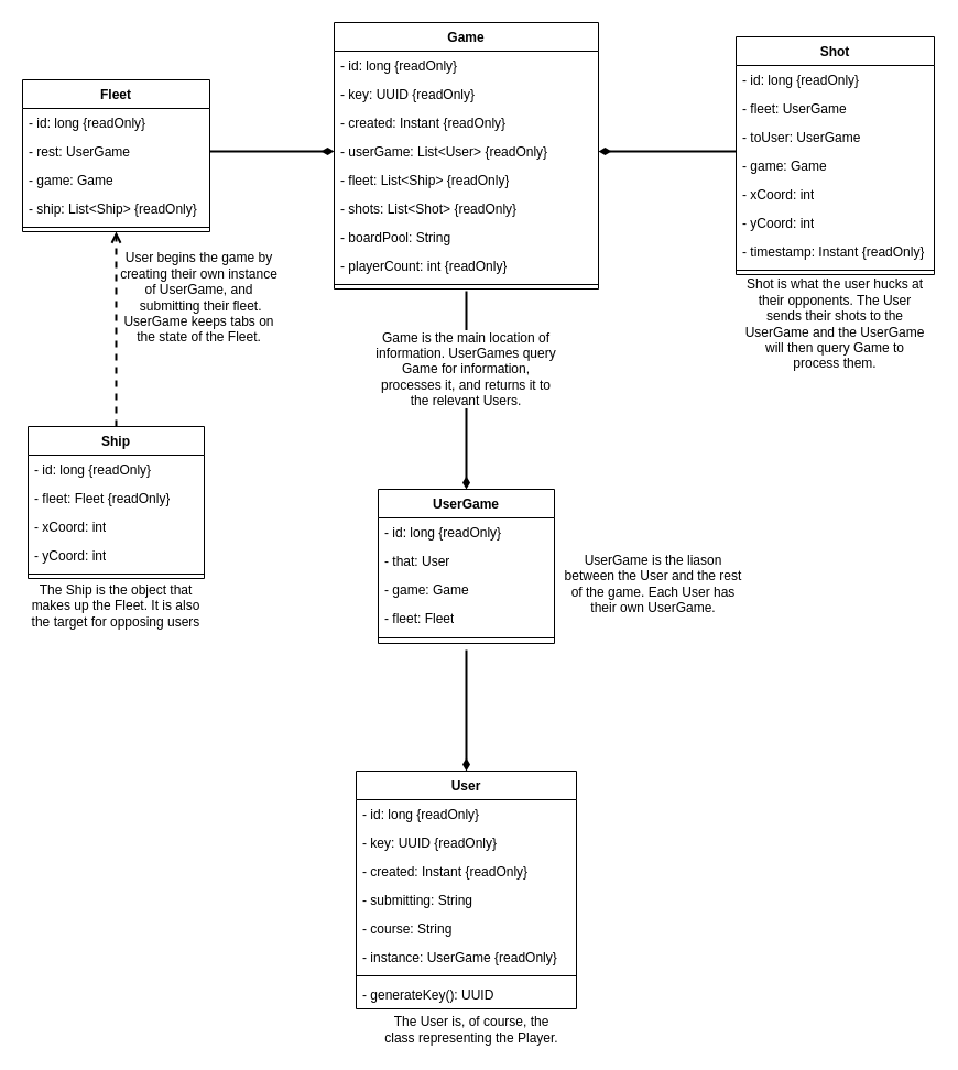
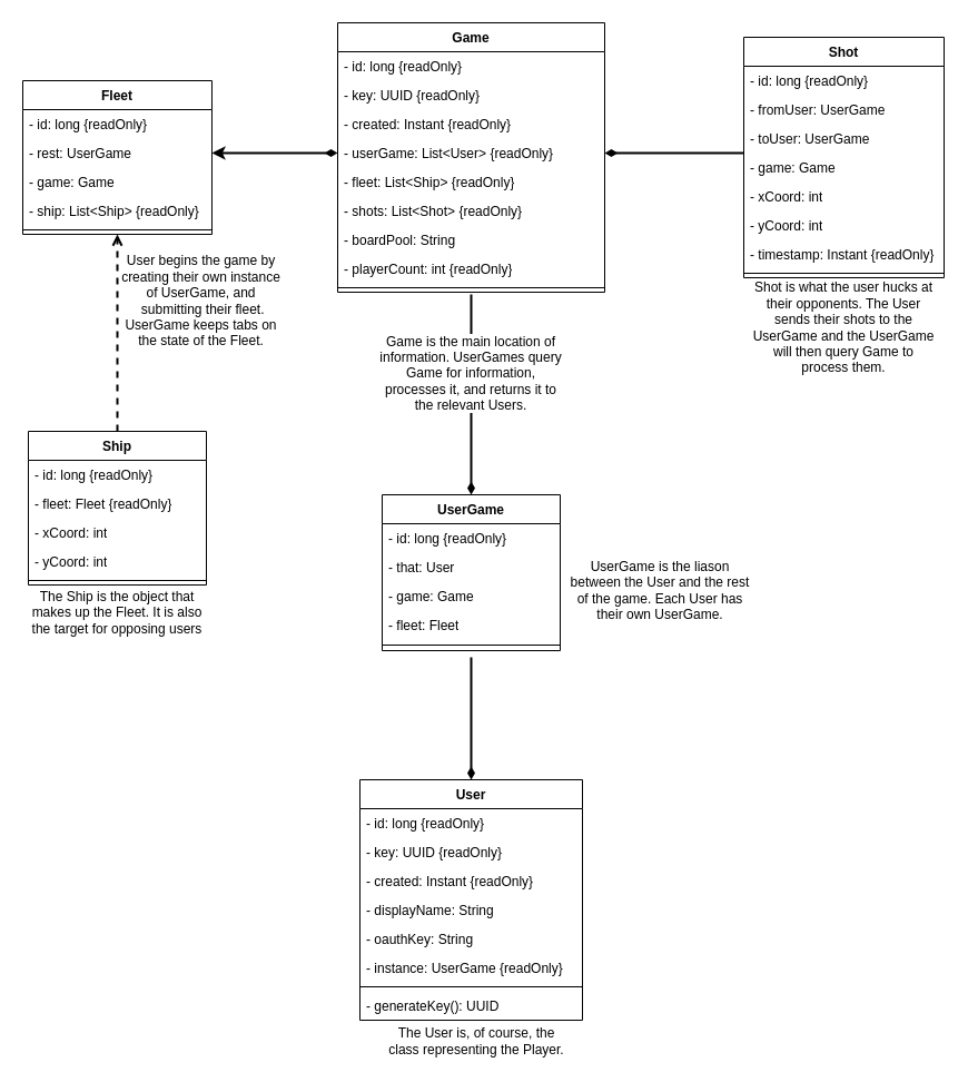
  <mxCell id="0" />
  <mxCell id="1" parent="0" />
  <mxCell id="2" value="Game" style="swimlane;fontStyle=1;align=center;verticalAlign=top;childLayout=stackLayout;horizontal=1;startSize=26;horizontalStack=0;resizeParent=1;resizeParentMax=0;resizeLast=0;collapsible=1;marginBottom=0;whiteSpace=wrap;html=1;" parent="1" vertex="1"><mxGeometry x="303" y="20" width="240" height="242" as="geometry" /></mxCell>
  <mxCell id="3" value="- id: long {readOnly}" style="text;strokeColor=none;fillColor=none;align=left;verticalAlign=top;spacingLeft=4;spacingRight=4;overflow=hidden;rotatable=0;points=[[0,0.5],[1,0.5]];portConstraint=eastwest;whiteSpace=wrap;html=1;" parent="2" vertex="1"><mxGeometry y="26" width="240" height="26" as="geometry" /></mxCell>
  <mxCell id="4" value="- key: UUID {readOnly}" style="text;strokeColor=none;fillColor=none;align=left;verticalAlign=top;spacingLeft=4;spacingRight=4;overflow=hidden;rotatable=0;points=[[0,0.5],[1,0.5]];portConstraint=eastwest;whiteSpace=wrap;html=1;" parent="2" vertex="1"><mxGeometry y="52" width="240" height="26" as="geometry" /></mxCell>
  <mxCell id="5" value="- created: Instant {readOnly}" style="text;strokeColor=none;fillColor=none;align=left;verticalAlign=top;spacingLeft=4;spacingRight=4;overflow=hidden;rotatable=0;points=[[0,0.5],[1,0.5]];portConstraint=eastwest;whiteSpace=wrap;html=1;" parent="2" vertex="1"><mxGeometry y="78" width="240" height="26" as="geometry" /></mxCell>
  <mxCell id="6" value="- userGame: List&amp;lt;User&amp;gt; {readOnly}" style="text;strokeColor=none;fillColor=none;align=left;verticalAlign=top;spacingLeft=4;spacingRight=4;overflow=hidden;rotatable=0;points=[[0,0.5],[1,0.5]];portConstraint=eastwest;whiteSpace=wrap;html=1;" parent="2" vertex="1"><mxGeometry y="104" width="240" height="26" as="geometry" /></mxCell>
  <mxCell id="7" value="- fleet: List&amp;lt;Ship&amp;gt; {readOnly}" style="text;strokeColor=none;fillColor=none;align=left;verticalAlign=top;spacingLeft=4;spacingRight=4;overflow=hidden;rotatable=0;points=[[0,0.5],[1,0.5]];portConstraint=eastwest;whiteSpace=wrap;html=1;" parent="2" vertex="1"><mxGeometry y="130" width="240" height="26" as="geometry" /></mxCell>
  <mxCell id="8" value="- shots: List&amp;lt;Shot&amp;gt; {readOnly}" style="text;strokeColor=none;fillColor=none;align=left;verticalAlign=top;spacingLeft=4;spacingRight=4;overflow=hidden;rotatable=0;points=[[0,0.5],[1,0.5]];portConstraint=eastwest;whiteSpace=wrap;html=1;" parent="2" vertex="1"><mxGeometry y="156" width="240" height="26" as="geometry" /></mxCell>
  <mxCell id="9" value="- boardPool: String&amp;nbsp;" style="text;strokeColor=none;fillColor=none;align=left;verticalAlign=top;spacingLeft=4;spacingRight=4;overflow=hidden;rotatable=0;points=[[0,0.5],[1,0.5]];portConstraint=eastwest;whiteSpace=wrap;html=1;" parent="2" vertex="1"><mxGeometry y="182" width="240" height="26" as="geometry" /></mxCell>
  <mxCell id="10" value="- playerCount: int {readOnly}" style="text;strokeColor=none;fillColor=none;align=left;verticalAlign=top;spacingLeft=4;spacingRight=4;overflow=hidden;rotatable=0;points=[[0,0.5],[1,0.5]];portConstraint=eastwest;whiteSpace=wrap;html=1;" parent="2" vertex="1"><mxGeometry y="208" width="240" height="26" as="geometry" /></mxCell>
  <mxCell id="11" value="" style="line;strokeWidth=1;fillColor=none;align=left;verticalAlign=middle;spacingTop=-1;spacingLeft=3;spacingRight=3;rotatable=0;labelPosition=right;points=[];portConstraint=eastwest;strokeColor=inherit;" parent="2" vertex="1"><mxGeometry y="234" width="240" height="8" as="geometry" /></mxCell>
  <mxCell id="12" value="Shot" style="swimlane;fontStyle=1;align=center;verticalAlign=top;childLayout=stackLayout;horizontal=1;startSize=26;horizontalStack=0;resizeParent=1;resizeParentMax=0;resizeLast=0;collapsible=1;marginBottom=0;whiteSpace=wrap;html=1;" parent="1" vertex="1"><mxGeometry x="668" y="33" width="180" height="216" as="geometry" /></mxCell>
  <mxCell id="13" value="- id: long {readOnly}" style="text;strokeColor=none;fillColor=none;align=left;verticalAlign=top;spacingLeft=4;spacingRight=4;overflow=hidden;rotatable=0;points=[[0,0.5],[1,0.5]];portConstraint=eastwest;whiteSpace=wrap;html=1;" parent="12" vertex="1"><mxGeometry y="26" width="180" height="26" as="geometry" /></mxCell>
- <mxCell id="14" value="- fleet: UserGame" style="text;strokeColor=none;fillColor=none;align=left;verticalAlign=top;spacingLeft=4;spacingRight=4;overflow=hidden;rotatable=0;points=[[0,0.5],[1,0.5]];portConstraint=eastwest;whiteSpace=wrap;html=1;" parent="12" vertex="1"><mxGeometry y="52" width="180" height="26" as="geometry" /></mxCell>
+ <mxCell id="14" value="- fromUser: UserGame" style="text;strokeColor=none;fillColor=none;align=left;verticalAlign=top;spacingLeft=4;spacingRight=4;overflow=hidden;rotatable=0;points=[[0,0.5],[1,0.5]];portConstraint=eastwest;whiteSpace=wrap;html=1;" parent="12" vertex="1"><mxGeometry y="52" width="180" height="26" as="geometry" /></mxCell>
  <mxCell id="15" value="- toUser: UserGame" style="text;strokeColor=none;fillColor=none;align=left;verticalAlign=top;spacingLeft=4;spacingRight=4;overflow=hidden;rotatable=0;points=[[0,0.5],[1,0.5]];portConstraint=eastwest;whiteSpace=wrap;html=1;" parent="12" vertex="1"><mxGeometry y="78" width="180" height="26" as="geometry" /></mxCell>
  <mxCell id="16" value="- game: Game" style="text;strokeColor=none;fillColor=none;align=left;verticalAlign=top;spacingLeft=4;spacingRight=4;overflow=hidden;rotatable=0;points=[[0,0.5],[1,0.5]];portConstraint=eastwest;whiteSpace=wrap;html=1;" parent="12" vertex="1"><mxGeometry y="104" width="180" height="26" as="geometry" /></mxCell>
  <mxCell id="17" value="- xCoord: int" style="text;strokeColor=none;fillColor=none;align=left;verticalAlign=top;spacingLeft=4;spacingRight=4;overflow=hidden;rotatable=0;points=[[0,0.5],[1,0.5]];portConstraint=eastwest;whiteSpace=wrap;html=1;" parent="12" vertex="1"><mxGeometry y="130" width="180" height="26" as="geometry" /></mxCell>
  <mxCell id="18" value="- yCoord: int" style="text;strokeColor=none;fillColor=none;align=left;verticalAlign=top;spacingLeft=4;spacingRight=4;overflow=hidden;rotatable=0;points=[[0,0.5],[1,0.5]];portConstraint=eastwest;whiteSpace=wrap;html=1;" parent="12" vertex="1"><mxGeometry y="156" width="180" height="26" as="geometry" /></mxCell>
  <mxCell id="19" value="- timestamp: Instant {readOnly}" style="text;strokeColor=none;fillColor=none;align=left;verticalAlign=top;spacingLeft=4;spacingRight=4;overflow=hidden;rotatable=0;points=[[0,0.5],[1,0.5]];portConstraint=eastwest;whiteSpace=wrap;html=1;" parent="12" vertex="1"><mxGeometry y="182" width="180" height="26" as="geometry" /></mxCell>
  <mxCell id="20" value="" style="line;strokeWidth=1;fillColor=none;align=left;verticalAlign=middle;spacingTop=-1;spacingLeft=3;spacingRight=3;rotatable=0;labelPosition=right;points=[];portConstraint=eastwest;strokeColor=inherit;" parent="12" vertex="1"><mxGeometry y="208" width="180" height="8" as="geometry" /></mxCell>
  <mxCell id="21" value="Ship" style="swimlane;fontStyle=1;align=center;verticalAlign=top;childLayout=stackLayout;horizontal=1;startSize=26;horizontalStack=0;resizeParent=1;resizeParentMax=0;resizeLast=0;collapsible=1;marginBottom=0;whiteSpace=wrap;html=1;" parent="1" vertex="1"><mxGeometry x="25" y="387" width="160" height="138" as="geometry" /></mxCell>
  <mxCell id="22" value="&lt;div&gt;- id: long {readOnly}&lt;/div&gt;" style="text;strokeColor=none;fillColor=none;align=left;verticalAlign=top;spacingLeft=4;spacingRight=4;overflow=hidden;rotatable=0;points=[[0,0.5],[1,0.5]];portConstraint=eastwest;whiteSpace=wrap;html=1;" parent="21" vertex="1"><mxGeometry y="26" width="160" height="26" as="geometry" /></mxCell>
  <mxCell id="23" value="- fleet: Fleet {readOnly}" style="text;strokeColor=none;fillColor=none;align=left;verticalAlign=top;spacingLeft=4;spacingRight=4;overflow=hidden;rotatable=0;points=[[0,0.5],[1,0.5]];portConstraint=eastwest;whiteSpace=wrap;html=1;" parent="21" vertex="1"><mxGeometry y="52" width="160" height="26" as="geometry" /></mxCell>
  <mxCell id="24" value="- xCoord: int" style="text;strokeColor=none;fillColor=none;align=left;verticalAlign=top;spacingLeft=4;spacingRight=4;overflow=hidden;rotatable=0;points=[[0,0.5],[1,0.5]];portConstraint=eastwest;whiteSpace=wrap;html=1;" parent="21" vertex="1"><mxGeometry y="78" width="160" height="26" as="geometry" /></mxCell>
  <mxCell id="25" value="- yCoord: int" style="text;strokeColor=none;fillColor=none;align=left;verticalAlign=top;spacingLeft=4;spacingRight=4;overflow=hidden;rotatable=0;points=[[0,0.5],[1,0.5]];portConstraint=eastwest;whiteSpace=wrap;html=1;" parent="21" vertex="1"><mxGeometry y="104" width="160" height="26" as="geometry" /></mxCell>
  <mxCell id="26" value="" style="line;strokeWidth=1;fillColor=none;align=left;verticalAlign=middle;spacingTop=-1;spacingLeft=3;spacingRight=3;rotatable=0;labelPosition=right;points=[];portConstraint=eastwest;strokeColor=inherit;" parent="21" vertex="1"><mxGeometry y="130" width="160" height="8" as="geometry" /></mxCell>
  <mxCell id="27" value="UserGame" style="swimlane;fontStyle=1;align=center;verticalAlign=top;childLayout=stackLayout;horizontal=1;startSize=26;horizontalStack=0;resizeParent=1;resizeParentMax=0;resizeLast=0;collapsible=1;marginBottom=0;whiteSpace=wrap;html=1;" parent="1" vertex="1"><mxGeometry x="343" y="444" width="160" height="140" as="geometry" /></mxCell>
  <mxCell id="28" value="- id: long {readOnly}" style="text;strokeColor=none;fillColor=none;align=left;verticalAlign=top;spacingLeft=4;spacingRight=4;overflow=hidden;rotatable=0;points=[[0,0.5],[1,0.5]];portConstraint=eastwest;whiteSpace=wrap;html=1;" parent="27" vertex="1"><mxGeometry y="26" width="160" height="26" as="geometry" /></mxCell>
  <mxCell id="29" value="- that: User" style="text;strokeColor=none;fillColor=none;align=left;verticalAlign=top;spacingLeft=4;spacingRight=4;overflow=hidden;rotatable=0;points=[[0,0.5],[1,0.5]];portConstraint=eastwest;whiteSpace=wrap;html=1;" parent="27" vertex="1"><mxGeometry y="52" width="160" height="26" as="geometry" /></mxCell>
  <mxCell id="30" value="- game: Game" style="text;strokeColor=none;fillColor=none;align=left;verticalAlign=top;spacingLeft=4;spacingRight=4;overflow=hidden;rotatable=0;points=[[0,0.5],[1,0.5]];portConstraint=eastwest;whiteSpace=wrap;html=1;" parent="27" vertex="1"><mxGeometry y="78" width="160" height="26" as="geometry" /></mxCell>
  <mxCell id="31" value="- fleet: Fleet" style="text;strokeColor=none;fillColor=none;align=left;verticalAlign=top;spacingLeft=4;spacingRight=4;overflow=hidden;rotatable=0;points=[[0,0.5],[1,0.5]];portConstraint=eastwest;whiteSpace=wrap;html=1;" parent="27" vertex="1"><mxGeometry y="104" width="160" height="26" as="geometry" /></mxCell>
  <mxCell id="32" value="" style="line;strokeWidth=1;fillColor=none;align=left;verticalAlign=middle;spacingTop=-1;spacingLeft=3;spacingRight=3;rotatable=0;labelPosition=right;points=[];portConstraint=eastwest;strokeColor=inherit;" parent="27" vertex="1"><mxGeometry y="130" width="160" height="10" as="geometry" /></mxCell>
  <mxCell id="33" value="Fleet" style="swimlane;fontStyle=1;align=center;verticalAlign=top;childLayout=stackLayout;horizontal=1;startSize=26;horizontalStack=0;resizeParent=1;resizeParentMax=0;resizeLast=0;collapsible=1;marginBottom=0;whiteSpace=wrap;html=1;" parent="1" vertex="1"><mxGeometry x="20" y="72" width="170" height="138" as="geometry" /></mxCell>
  <mxCell id="34" value="- id: long {readOnly}" style="text;strokeColor=none;fillColor=none;align=left;verticalAlign=top;spacingLeft=4;spacingRight=4;overflow=hidden;rotatable=0;points=[[0,0.5],[1,0.5]];portConstraint=eastwest;whiteSpace=wrap;html=1;" parent="33" vertex="1"><mxGeometry y="26" width="170" height="26" as="geometry" /></mxCell>
  <mxCell id="35" value="- rest: UserGame" style="text;strokeColor=none;fillColor=none;align=left;verticalAlign=top;spacingLeft=4;spacingRight=4;overflow=hidden;rotatable=0;points=[[0,0.5],[1,0.5]];portConstraint=eastwest;whiteSpace=wrap;html=1;" parent="33" vertex="1"><mxGeometry y="52" width="170" height="26" as="geometry" /></mxCell>
  <mxCell id="36" value="- game: Game" style="text;strokeColor=none;fillColor=none;align=left;verticalAlign=top;spacingLeft=4;spacingRight=4;overflow=hidden;rotatable=0;points=[[0,0.5],[1,0.5]];portConstraint=eastwest;whiteSpace=wrap;html=1;" parent="33" vertex="1"><mxGeometry y="78" width="170" height="26" as="geometry" /></mxCell>
  <mxCell id="37" value="- ship: List&amp;lt;Ship&amp;gt; {readOnly}" style="text;strokeColor=none;fillColor=none;align=left;verticalAlign=top;spacingLeft=4;spacingRight=4;overflow=hidden;rotatable=0;points=[[0,0.5],[1,0.5]];portConstraint=eastwest;whiteSpace=wrap;html=1;" parent="33" vertex="1"><mxGeometry y="104" width="170" height="26" as="geometry" /></mxCell>
  <mxCell id="38" value="" style="line;strokeWidth=1;fillColor=none;align=left;verticalAlign=middle;spacingTop=-1;spacingLeft=3;spacingRight=3;rotatable=0;labelPosition=right;points=[];portConstraint=eastwest;strokeColor=inherit;" parent="33" vertex="1"><mxGeometry y="130" width="170" height="8" as="geometry" /></mxCell>
  <mxCell id="39" value="User" style="swimlane;fontStyle=1;align=center;verticalAlign=top;childLayout=stackLayout;horizontal=1;startSize=26;horizontalStack=0;resizeParent=1;resizeParentMax=0;resizeLast=0;collapsible=1;marginBottom=0;whiteSpace=wrap;html=1;" parent="1" vertex="1"><mxGeometry x="323" y="700" width="200" height="216" as="geometry" /></mxCell>
  <mxCell id="40" value="- id: long {readOnly}" style="text;strokeColor=none;fillColor=none;align=left;verticalAlign=top;spacingLeft=4;spacingRight=4;overflow=hidden;rotatable=0;points=[[0,0.5],[1,0.5]];portConstraint=eastwest;whiteSpace=wrap;html=1;" parent="39" vertex="1"><mxGeometry y="26" width="200" height="26" as="geometry" /></mxCell>
  <mxCell id="41" value="- key: UUID {readOnly}" style="text;strokeColor=none;fillColor=none;align=left;verticalAlign=top;spacingLeft=4;spacingRight=4;overflow=hidden;rotatable=0;points=[[0,0.5],[1,0.5]];portConstraint=eastwest;whiteSpace=wrap;html=1;" parent="39" vertex="1"><mxGeometry y="52" width="200" height="26" as="geometry" /></mxCell>
  <mxCell id="42" value="- created: Instant {readOnly}" style="text;strokeColor=none;fillColor=none;align=left;verticalAlign=top;spacingLeft=4;spacingRight=4;overflow=hidden;rotatable=0;points=[[0,0.5],[1,0.5]];portConstraint=eastwest;whiteSpace=wrap;html=1;" parent="39" vertex="1"><mxGeometry y="78" width="200" height="26" as="geometry" /></mxCell>
- <mxCell id="43" value="- submitting: String" style="text;strokeColor=none;fillColor=none;align=left;verticalAlign=top;spacingLeft=4;spacingRight=4;overflow=hidden;rotatable=0;points=[[0,0.5],[1,0.5]];portConstraint=eastwest;whiteSpace=wrap;html=1;" parent="39" vertex="1"><mxGeometry y="104" width="200" height="26" as="geometry" /></mxCell>
- <mxCell id="44" value="- course: String&amp;nbsp;" style="text;strokeColor=none;fillColor=none;align=left;verticalAlign=top;spacingLeft=4;spacingRight=4;overflow=hidden;rotatable=0;points=[[0,0.5],[1,0.5]];portConstraint=eastwest;whiteSpace=wrap;html=1;" parent="39" vertex="1"><mxGeometry y="130" width="200" height="26" as="geometry" /></mxCell>
+ <mxCell id="43" value="- displayName: String" style="text;strokeColor=none;fillColor=none;align=left;verticalAlign=top;spacingLeft=4;spacingRight=4;overflow=hidden;rotatable=0;points=[[0,0.5],[1,0.5]];portConstraint=eastwest;whiteSpace=wrap;html=1;" parent="39" vertex="1"><mxGeometry y="104" width="200" height="26" as="geometry" /></mxCell>
+ <mxCell id="44" value="- oauthKey: String&amp;nbsp;" style="text;strokeColor=none;fillColor=none;align=left;verticalAlign=top;spacingLeft=4;spacingRight=4;overflow=hidden;rotatable=0;points=[[0,0.5],[1,0.5]];portConstraint=eastwest;whiteSpace=wrap;html=1;" parent="39" vertex="1"><mxGeometry y="130" width="200" height="26" as="geometry" /></mxCell>
  <mxCell id="45" value="- instance: UserGame {readOnly}" style="text;strokeColor=none;fillColor=none;align=left;verticalAlign=top;spacingLeft=4;spacingRight=4;overflow=hidden;rotatable=0;points=[[0,0.5],[1,0.5]];portConstraint=eastwest;whiteSpace=wrap;html=1;" parent="39" vertex="1"><mxGeometry y="156" width="200" height="26" as="geometry" /></mxCell>
  <mxCell id="46" value="" style="line;strokeWidth=1;fillColor=none;align=left;verticalAlign=middle;spacingTop=-1;spacingLeft=3;spacingRight=3;rotatable=0;labelPosition=right;points=[];portConstraint=eastwest;strokeColor=inherit;" parent="39" vertex="1"><mxGeometry y="182" width="200" height="8" as="geometry" /></mxCell>
  <mxCell id="47" value="- generateKey(): UUID" style="text;strokeColor=none;fillColor=none;align=left;verticalAlign=top;spacingLeft=4;spacingRight=4;overflow=hidden;rotatable=0;points=[[0,0.5],[1,0.5]];portConstraint=eastwest;whiteSpace=wrap;html=1;" parent="39" vertex="1"><mxGeometry y="190" width="200" height="26" as="geometry" /></mxCell>
  <mxCell id="48" value="" style="endArrow=none;endSize=6;html=1;rounded=0;startArrow=diamondThin;startFill=1;endFill=0;targetPerimeterSpacing=6;sourcePerimeterSpacing=6;strokeWidth=2;exitX=0.5;exitY=0;exitDx=0;exitDy=0;" parent="1" source="39" edge="1"><mxGeometry x="-0.0" width="160" relative="1" as="geometry"><mxPoint x="468" y="680" as="sourcePoint" /><mxPoint x="423" y="590" as="targetPoint" /><mxPoint as="offset" /></mxGeometry></mxCell>
  <mxCell id="49" value="" style="endArrow=none;html=1;rounded=0;exitX=1;exitY=0.5;exitDx=0;exitDy=0;strokeWidth=2;startArrow=diamondThin;startFill=1;" parent="1" source="6" edge="1"><mxGeometry width="50" height="50" relative="1" as="geometry"><mxPoint x="398" y="160" as="sourcePoint" /><mxPoint x="668" y="137" as="targetPoint" /></mxGeometry></mxCell>
- <mxCell id="50" value="" style="endArrow=none;html=1;rounded=0;entryX=1;entryY=0.5;entryDx=0;entryDy=0;strokeWidth=2;startArrow=diamondThin;startFill=1;exitX=0;exitY=0.5;exitDx=0;exitDy=0;" parent="1" source="6" target="35" edge="1"><mxGeometry width="50" height="50" relative="1" as="geometry"><mxPoint x="298" y="110" as="sourcePoint" /><mxPoint x="288" y="208" as="targetPoint" /></mxGeometry></mxCell>
+ <mxCell id="50" value="" style="endArrow=classic;html=1;rounded=0;entryX=1;entryY=0.5;entryDx=0;entryDy=0;strokeWidth=2;startArrow=diamondThin;startFill=1;exitX=0;exitY=0.5;exitDx=0;exitDy=0;" parent="1" source="6" target="35" edge="1"><mxGeometry width="50" height="50" relative="1" as="geometry"><mxPoint x="298" y="110" as="sourcePoint" /><mxPoint x="288" y="208" as="targetPoint" /></mxGeometry></mxCell>
  <mxCell id="51" value="" style="endArrow=open;html=1;rounded=0;exitX=0.5;exitY=0;exitDx=0;exitDy=0;dashed=1;endFill=0;strokeWidth=2;" parent="1" source="21" edge="1"><mxGeometry width="50" height="50" relative="1" as="geometry"><mxPoint x="135" y="310" as="sourcePoint" /><mxPoint x="105" y="210" as="targetPoint" /></mxGeometry></mxCell>
  <mxCell id="52" value="" style="endArrow=none;html=1;rounded=0;exitX=0.5;exitY=0;exitDx=0;exitDy=0;entryX=0.5;entryY=1.25;entryDx=0;entryDy=0;entryPerimeter=0;startArrow=diamondThin;startFill=1;endFill=0;strokeWidth=2;targetPerimeterSpacing=12;sourcePerimeterSpacing=12;" parent="1" source="27" target="11" edge="1"><mxGeometry width="50" height="50" relative="1" as="geometry"><mxPoint x="418" y="380" as="sourcePoint" /><mxPoint x="423" y="300" as="targetPoint" /></mxGeometry></mxCell>
  <mxCell id="53" value="UserGame is the liason between the User and the rest of the game. Each User has their own UserGame." style="text;html=1;align=center;verticalAlign=middle;whiteSpace=wrap;rounded=0;" parent="1" vertex="1"><mxGeometry x="508" y="495" width="170" height="70" as="geometry" /></mxCell>
  <mxCell id="54" value="Shot is what the user hucks at their opponents. The User sends their shots to the UserGame and the UserGame will then query Game to process them." style="text;html=1;align=center;verticalAlign=middle;whiteSpace=wrap;rounded=0;" parent="1" vertex="1"><mxGeometry x="673" y="249" width="170" height="90" as="geometry" /></mxCell>
  <mxCell id="55" value="Game is the main location of information. UserGames query Game for information, processes it, and returns it to the relevant Users." style="text;html=1;align=center;verticalAlign=middle;whiteSpace=wrap;rounded=0;labelBorderColor=none;labelBackgroundColor=default;" parent="1" vertex="1"><mxGeometry x="338" y="290" width="170" height="90" as="geometry" /></mxCell>
  <mxCell id="56" value="User begins the game by creating their own instance of UserGame, and&lt;br&gt;&amp;nbsp;submitting their fleet. UserGame keeps tabs on the state of the Fleet." style="text;html=1;align=center;verticalAlign=middle;whiteSpace=wrap;rounded=0;labelBackgroundColor=default;" parent="1" vertex="1"><mxGeometry x="108" y="240" width="145" height="60" as="geometry" /></mxCell>
  <mxCell id="57" value="The User is, of course, the class representing the Player." style="text;html=1;align=center;verticalAlign=middle;whiteSpace=wrap;rounded=0;" parent="1" vertex="1"><mxGeometry x="348" y="920" width="160" height="30" as="geometry" /></mxCell>
  <mxCell id="58" value="The Ship is the object that makes up the Fleet. It is also the target for opposing users" style="text;html=1;align=center;verticalAlign=middle;whiteSpace=wrap;rounded=0;" parent="1" vertex="1"><mxGeometry x="25" y="530" width="160" height="40" as="geometry" /></mxCell>
